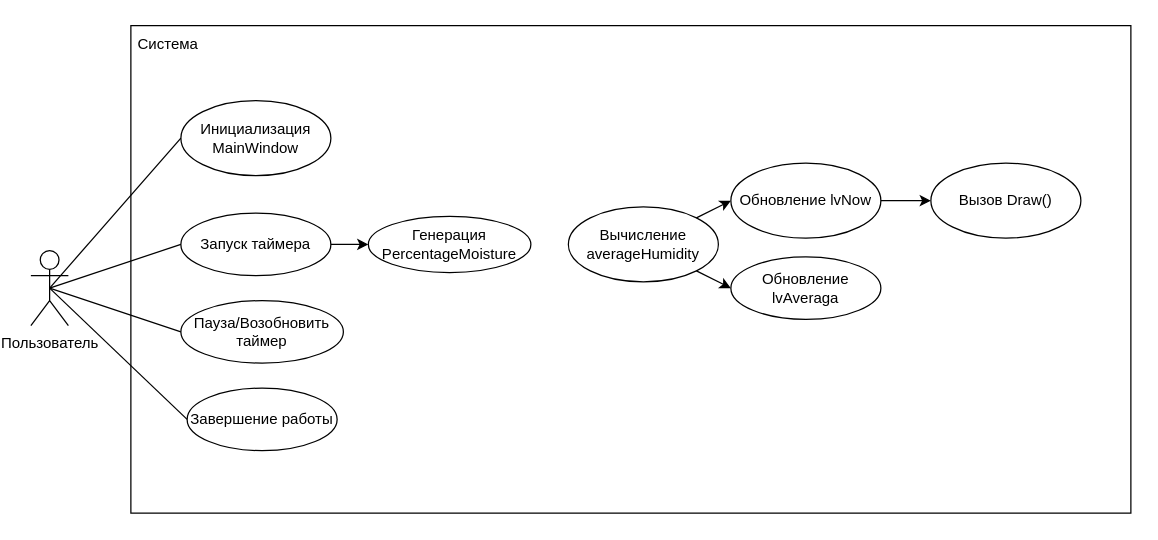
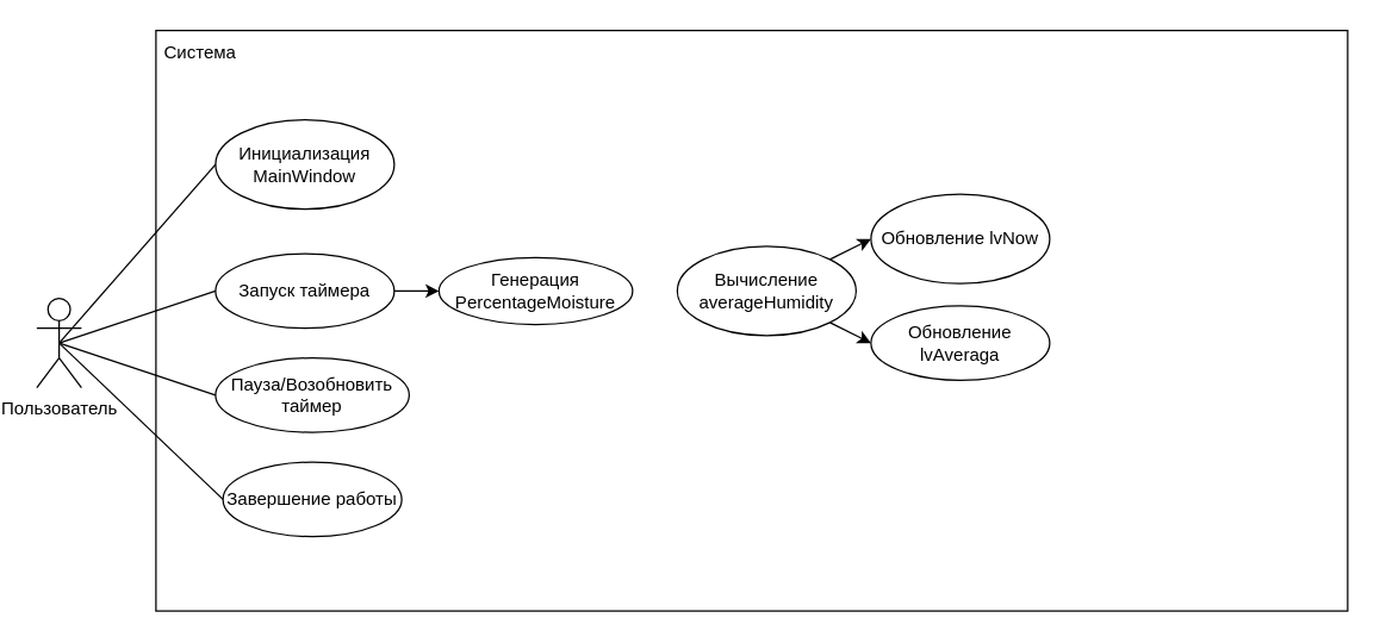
  <mxCell id="0" />
  <mxCell id="1" parent="0" />
  <mxCell id="2" value="Пользователь" style="shape=umlActor;verticalLabelPosition=bottom;verticalAlign=top;html=1;" parent="1" vertex="1"><mxGeometry x="20" y="200" width="30" height="60" as="geometry" /></mxCell>
  <mxCell id="3" value="" style="rounded=0;whiteSpace=wrap;html=1;fillColor=none;" parent="1" vertex="1"><mxGeometry x="100" y="20" width="800" height="390" as="geometry" /></mxCell>
  <mxCell id="4" value="Система" style="text;html=1;align=center;verticalAlign=middle;whiteSpace=wrap;rounded=0;" parent="1" vertex="1"><mxGeometry x="100" y="20" width="60" height="30" as="geometry" /></mxCell>
  <mxCell id="5" value="Инициализация MainWindow" style="ellipse;whiteSpace=wrap;html=1;" parent="1" vertex="1"><mxGeometry x="140" y="80" width="120" height="60" as="geometry" /></mxCell>
  <mxCell id="6" value="Запуск таймера" style="ellipse;whiteSpace=wrap;html=1;" parent="1" vertex="1"><mxGeometry x="140" y="170" width="120" height="50" as="geometry" /></mxCell>
  <mxCell id="7" value="Пауза/Возобновить таймер" style="ellipse;whiteSpace=wrap;html=1;" parent="1" vertex="1"><mxGeometry x="140" y="240" width="130" height="50" as="geometry" /></mxCell>
  <mxCell id="8" value="Завершение работы" style="ellipse;whiteSpace=wrap;html=1;" parent="1" vertex="1"><mxGeometry x="145" y="310" width="120" height="50" as="geometry" /></mxCell>
  <mxCell id="9" value="Генерация PercentageMoisture" style="ellipse;whiteSpace=wrap;html=1;" parent="1" vertex="1"><mxGeometry x="290" y="172.5" width="130" height="45" as="geometry" /></mxCell>
  <mxCell id="10" value="Вычисление averageHumidity" style="ellipse;whiteSpace=wrap;html=1;" parent="1" vertex="1"><mxGeometry x="450" y="165" width="120" height="60" as="geometry" /></mxCell>
  <mxCell id="11" value="Обновление lvAveraga" style="ellipse;whiteSpace=wrap;html=1;" parent="1" vertex="1"><mxGeometry x="580" y="205" width="120" height="50" as="geometry" /></mxCell>
  <mxCell id="12" value="Обновление lvNow" style="ellipse;whiteSpace=wrap;html=1;" parent="1" vertex="1"><mxGeometry x="580" y="130" width="120" height="60" as="geometry" /></mxCell>
- <mxCell id="13" value="Вызов Draw()" style="ellipse;whiteSpace=wrap;html=1;" parent="1" vertex="1"><mxGeometry x="740" y="130" width="120" height="60" as="geometry" /></mxCell>
  <mxCell id="14" value="" style="endArrow=classic;html=1;rounded=0;exitX=1;exitY=0.5;exitDx=0;exitDy=0;entryX=0;entryY=0.5;entryDx=0;entryDy=0;" parent="1" source="6" target="9" edge="1"><mxGeometry width="50" height="50" relative="1" as="geometry"><mxPoint x="220" y="530" as="sourcePoint" /><mxPoint x="270" y="480" as="targetPoint" /></mxGeometry></mxCell>
  <mxCell id="15" value="" style="endArrow=classic;html=1;rounded=0;exitX=1;exitY=0;exitDx=0;exitDy=0;entryX=0;entryY=0.5;entryDx=0;entryDy=0;" parent="1" source="10" target="12" edge="1"><mxGeometry width="50" height="50" relative="1" as="geometry"><mxPoint x="490" y="330" as="sourcePoint" /><mxPoint x="540" y="280" as="targetPoint" /></mxGeometry></mxCell>
  <mxCell id="16" value="" style="endArrow=classic;html=1;rounded=0;exitX=1;exitY=1;exitDx=0;exitDy=0;entryX=0;entryY=0.5;entryDx=0;entryDy=0;" parent="1" source="10" target="11" edge="1"><mxGeometry width="50" height="50" relative="1" as="geometry"><mxPoint x="460" y="350" as="sourcePoint" /><mxPoint x="510" y="300" as="targetPoint" /></mxGeometry></mxCell>
- <mxCell id="17" value="" style="endArrow=classic;html=1;rounded=0;exitX=1;exitY=0.5;exitDx=0;exitDy=0;entryX=0;entryY=0.5;entryDx=0;entryDy=0;" parent="1" source="12" target="13" edge="1"><mxGeometry width="50" height="50" relative="1" as="geometry"><mxPoint x="540" y="370" as="sourcePoint" /><mxPoint x="590" y="320" as="targetPoint" /></mxGeometry></mxCell>
  <mxCell id="18" value="" style="endArrow=none;html=1;rounded=0;exitX=0.5;exitY=0.5;exitDx=0;exitDy=0;exitPerimeter=0;entryX=0;entryY=0.5;entryDx=0;entryDy=0;" edge="1" parent="1" source="2" target="8"><mxGeometry width="50" height="50" relative="1" as="geometry"><mxPoint x="30" y="350" as="sourcePoint" /><mxPoint x="80" y="300" as="targetPoint" /></mxGeometry></mxCell>
  <mxCell id="19" value="" style="endArrow=none;html=1;rounded=0;entryX=0;entryY=0.5;entryDx=0;entryDy=0;exitX=0.5;exitY=0.5;exitDx=0;exitDy=0;exitPerimeter=0;" edge="1" parent="1" source="2" target="7"><mxGeometry width="50" height="50" relative="1" as="geometry"><mxPoint x="20" y="380" as="sourcePoint" /><mxPoint x="70" y="330" as="targetPoint" /></mxGeometry></mxCell>
  <mxCell id="20" value="" style="endArrow=none;html=1;rounded=0;entryX=0;entryY=0.5;entryDx=0;entryDy=0;exitX=0.5;exitY=0.5;exitDx=0;exitDy=0;exitPerimeter=0;" edge="1" parent="1" source="2" target="6"><mxGeometry width="50" height="50" relative="1" as="geometry"><mxPoint x="100" y="190" as="sourcePoint" /><mxPoint x="150" y="140" as="targetPoint" /></mxGeometry></mxCell>
  <mxCell id="21" value="" style="endArrow=none;html=1;rounded=0;entryX=0;entryY=0.5;entryDx=0;entryDy=0;exitX=0.5;exitY=0.5;exitDx=0;exitDy=0;exitPerimeter=0;" edge="1" parent="1" source="2" target="5"><mxGeometry width="50" height="50" relative="1" as="geometry"><mxPoint x="20" y="190" as="sourcePoint" /><mxPoint x="70" y="140" as="targetPoint" /></mxGeometry></mxCell>
